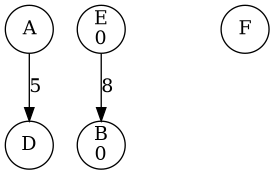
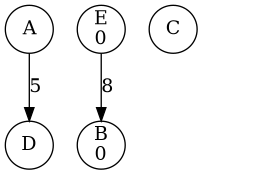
  digraph {
    node [fixedsize=true shape=circle]
    n1 [label="A\n" width=0.5]
    n2 [label="D\n" width=0.5]
    n3 [label="B\n0" width=0.5]
+   n4 [label="C\n" width=0.5]
    n5 [label="E\n0" width=0.5]
-   n6 [label="F\n" width=0.5]
    n1 -> n2 [label=5]
    n5 -> n3 [label=8]
  }
